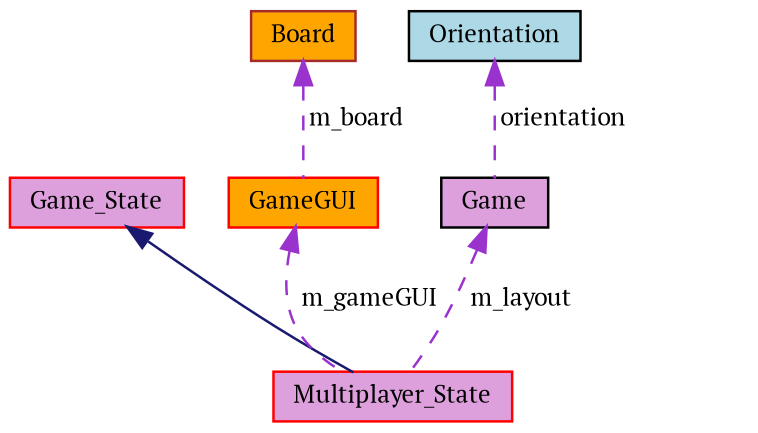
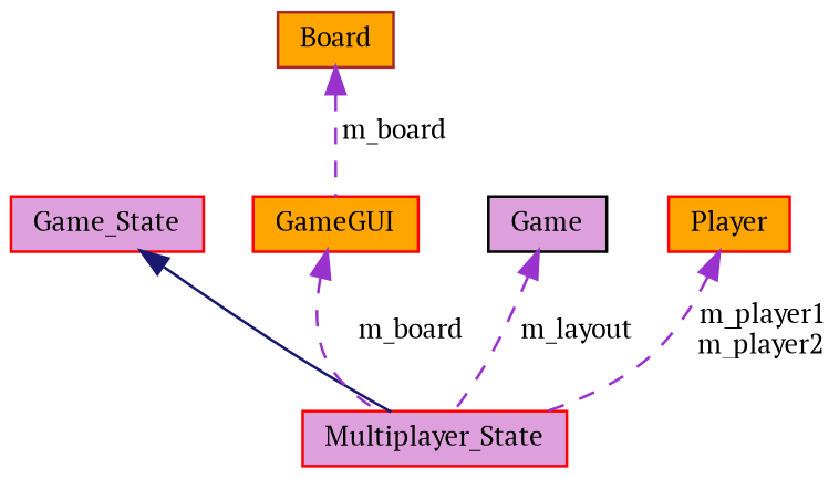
  digraph {
    fontname="PT Serif"
    node [color=red fillcolor=plum fontname="PT Serif" fontsize=10 shape=record style=filled]
    edge [color=darkorchid3 dir=back fontname="PT Serif" fontsize=10 labelfontname=Helvetica labelfontsize=10 style=dashed]
    n1 [fontcolor=black height=0.2 label=Multiplayer_State width=0.4]
    n2 [height=0.2 label=Game_State width=0.4]
    n3 [color=brown fillcolor=orange height=0.2 label=Board width=0.4]
    n4 [fillcolor=orange height=0.2 label=GameGUI width=0.4]
    n5 [color=black height=0.2 label=Game width=0.4]
-   n6 [color=black fillcolor=lightblue height=0.2 label=Orientation width=0.4]
+   n7 [fillcolor=orange height=0.2 label=Player width=0.4]
    n2 -> n1 [color=midnightblue style=solid]
    n3 -> n4 [label=" m_board"]
-   n4 -> n1 [label=" m_gameGUI"]
+   n4 -> n1 [label=" m_board"]
    n5 -> n1 [label=" m_layout"]
-   n6 -> n5 [label=" orientation"]
+   n7 -> n1 [label=" m_player1\nm_player2"]
  }
